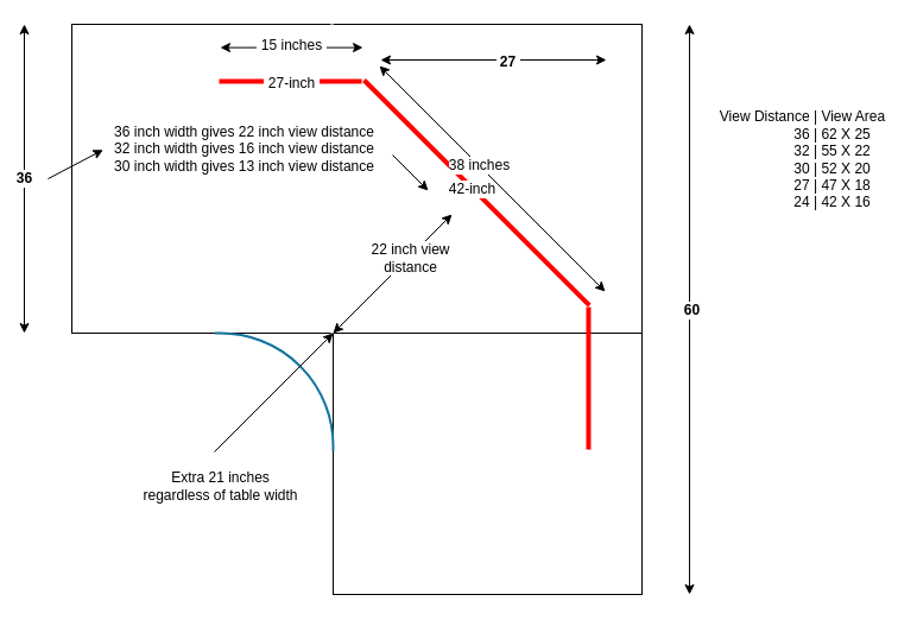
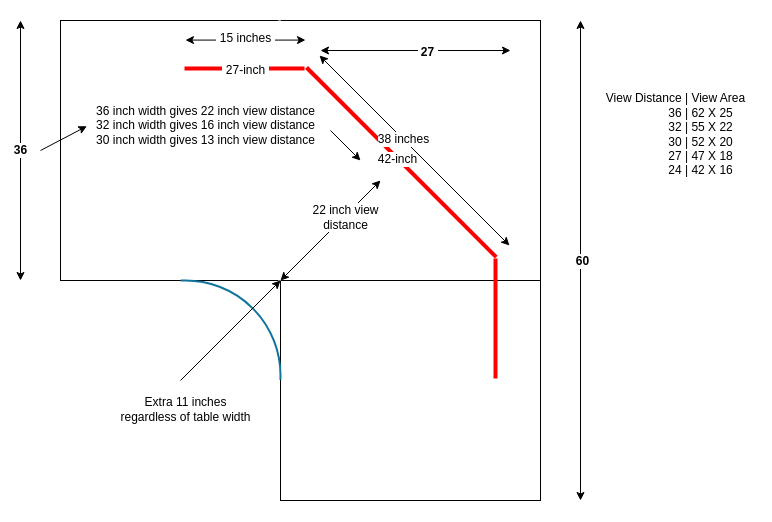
  <mxCell id="0" />
  <mxCell id="1" parent="0" />
  <mxCell id="2" value="" style="rounded=0;whiteSpace=wrap;html=1;direction=south;" parent="1" vertex="1"><mxGeometry x="280" y="20" width="260" height="480" as="geometry" /></mxCell>
  <mxCell id="3" value="" style="rounded=0;whiteSpace=wrap;html=1;" parent="1" vertex="1"><mxGeometry x="60" y="20" width="480" height="260" as="geometry" /></mxCell>
  <mxCell id="4" value="" style="verticalLabelPosition=bottom;verticalAlign=top;html=1;shape=mxgraph.basic.arc;strokeColor=#10739E;strokeWidth=2;startAngle=0.992;endAngle=0.257;" parent="1" vertex="1"><mxGeometry x="90" y="280" width="190" height="190" as="geometry" /></mxCell>
  <mxCell id="5" value="" style="endArrow=none;html=1;entryX=0.393;entryY=0.001;entryDx=0;entryDy=0;entryPerimeter=0;strokeWidth=4;strokeColor=#FF0000;" parent="1" edge="1"><mxGeometry width="50" height="50" relative="1" as="geometry"><mxPoint x="306" y="67" as="sourcePoint" /><mxPoint x="495.74" y="256.64" as="targetPoint" /></mxGeometry></mxCell>
  <mxCell id="6" value="42-inch" style="text;html=1;align=center;verticalAlign=middle;resizable=0;points=[];;labelBackgroundColor=#ffffff;" parent="5" vertex="1" connectable="0"><mxGeometry x="0.16" y="1" relative="1" as="geometry"><mxPoint x="-20.93" y="-18.57" as="offset" /></mxGeometry></mxCell>
  <mxCell id="7" value="" style="endArrow=none;html=1;strokeColor=#FF0000;strokeWidth=4;" parent="1" edge="1"><mxGeometry width="50" height="50" relative="1" as="geometry"><mxPoint x="495" y="258" as="sourcePoint" /><mxPoint x="495" y="378" as="targetPoint" /></mxGeometry></mxCell>
  <mxCell id="8" value="" style="endArrow=none;html=1;strokeColor=#FFFFFF;strokeWidth=3;" parent="1" edge="1"><mxGeometry width="50" height="50" relative="1" as="geometry"><mxPoint x="279" y="280" as="sourcePoint" /><mxPoint x="279" y="20" as="targetPoint" /></mxGeometry></mxCell>
  <mxCell id="9" value="" style="endArrow=none;html=1;strokeColor=#FF0000;strokeWidth=4;" parent="1" edge="1"><mxGeometry width="50" height="50" relative="1" as="geometry"><mxPoint x="184" y="68" as="sourcePoint" /><mxPoint x="304" y="68" as="targetPoint" /></mxGeometry></mxCell>
  <mxCell id="10" value="&amp;nbsp;27-inch&amp;nbsp;" style="text;html=1;align=center;verticalAlign=middle;resizable=0;points=[];;labelBackgroundColor=#ffffff;" parent="9" vertex="1" connectable="0"><mxGeometry x="0.217" y="-1" relative="1" as="geometry"><mxPoint x="-13" as="offset" /></mxGeometry></mxCell>
  <mxCell id="11" value="" style="endArrow=classic;startArrow=classic;html=1;strokeColor=#000000;strokeWidth=1;" parent="1" edge="1"><mxGeometry width="50" height="50" relative="1" as="geometry"><mxPoint x="280" y="280" as="sourcePoint" /><mxPoint x="380" y="180" as="targetPoint" /></mxGeometry></mxCell>
  <mxCell id="12" value="22 inch view &lt;br&gt;distance" style="text;html=1;align=center;verticalAlign=middle;resizable=0;points=[];;labelBackgroundColor=#ffffff;" parent="11" vertex="1" connectable="0"><mxGeometry x="0.271" relative="1" as="geometry"><mxPoint x="1" as="offset" /></mxGeometry></mxCell>
  <mxCell id="13" value="36 inch width gives 22 inch view distance&lt;br&gt;32 inch width gives 16 inch view distance&lt;br&gt;30 inch width gives 13 inch view distance" style="text;html=1;align=center;verticalAlign=middle;resizable=0;points=[];;autosize=1;" parent="1" vertex="1"><mxGeometry x="90" y="100" width="230" height="50" as="geometry" /></mxCell>
  <mxCell id="14" value="" style="endArrow=classic;startArrow=classic;html=1;strokeColor=#000000;strokeWidth=1;" parent="1" edge="1"><mxGeometry width="50" height="50" relative="1" as="geometry"><mxPoint x="580" y="500" as="sourcePoint" /><mxPoint x="580" y="20" as="targetPoint" /></mxGeometry></mxCell>
  <mxCell id="15" value="60" style="text;html=1;align=center;verticalAlign=middle;resizable=0;points=[];;labelBackgroundColor=#ffffff;fontStyle=1" parent="14" vertex="1" connectable="0"><mxGeometry x="0.206" y="-1" relative="1" as="geometry"><mxPoint y="49.17" as="offset" /></mxGeometry></mxCell>
  <mxCell id="16" value="" style="endArrow=classic;startArrow=classic;html=1;strokeColor=#000000;strokeWidth=1;" parent="1" edge="1"><mxGeometry width="50" height="50" relative="1" as="geometry"><mxPoint x="20" y="280" as="sourcePoint" /><mxPoint x="20" y="20" as="targetPoint" /></mxGeometry></mxCell>
  <mxCell id="17" value="&lt;b&gt;36&lt;/b&gt;" style="text;html=1;align=center;verticalAlign=middle;resizable=0;points=[];;labelBackgroundColor=#ffffff;" parent="16" vertex="1" connectable="0"><mxGeometry x="-0.164" y="1" relative="1" as="geometry"><mxPoint y="-21.67" as="offset" /></mxGeometry></mxCell>
  <mxCell id="18" value="View Distance | View Area&lt;br&gt;&amp;nbsp; &amp;nbsp; &amp;nbsp; &amp;nbsp; &amp;nbsp; &amp;nbsp; &amp;nbsp; &amp;nbsp;36 | 62 X 25&lt;br&gt;&amp;nbsp; &amp;nbsp; &amp;nbsp; &amp;nbsp; &amp;nbsp; &amp;nbsp; &amp;nbsp; &amp;nbsp;32 | 55 X 22&lt;br&gt;&amp;nbsp; &amp;nbsp; &amp;nbsp; &amp;nbsp; &amp;nbsp; &amp;nbsp; &amp;nbsp; &amp;nbsp;30 | 52 X 20&lt;br&gt;&amp;nbsp; &amp;nbsp; &amp;nbsp; &amp;nbsp; &amp;nbsp; &amp;nbsp; &amp;nbsp; &amp;nbsp;27 | 47 X 18&lt;br&gt;&amp;nbsp; &amp;nbsp; &amp;nbsp; &amp;nbsp; &amp;nbsp; &amp;nbsp; &amp;nbsp; &amp;nbsp; 24 | 42 X 16&amp;nbsp;" style="text;html=1;align=center;verticalAlign=middle;resizable=0;points=[];;autosize=1;" parent="1" vertex="1"><mxGeometry x="600" y="89" width="150" height="90" as="geometry" /></mxCell>
  <mxCell id="19" value="" style="endArrow=classic;startArrow=classic;html=1;strokeColor=#000000;strokeWidth=1;" parent="1" edge="1"><mxGeometry width="50" height="50" relative="1" as="geometry"><mxPoint x="185" y="39.58" as="sourcePoint" /><mxPoint x="305" y="39.58" as="targetPoint" /></mxGeometry></mxCell>
  <mxCell id="20" value="&amp;nbsp;15 inches&amp;nbsp;" style="text;html=1;align=center;verticalAlign=middle;resizable=0;points=[];;labelBackgroundColor=#ffffff;" parent="19" vertex="1" connectable="0"><mxGeometry x="0.141" y="3" relative="1" as="geometry"><mxPoint x="-8.33" y="0.42" as="offset" /></mxGeometry></mxCell>
  <mxCell id="21" value="" style="endArrow=classic;startArrow=classic;html=1;strokeColor=#000000;strokeWidth=1;" parent="1" edge="1"><mxGeometry width="50" height="50" relative="1" as="geometry"><mxPoint x="319" y="55" as="sourcePoint" /><mxPoint x="509" y="245" as="targetPoint" /></mxGeometry></mxCell>
  <mxCell id="22" value="38 inches" style="text;html=1;align=center;verticalAlign=middle;resizable=0;points=[];;labelBackgroundColor=#ffffff;" parent="21" vertex="1" connectable="0"><mxGeometry x="-0.124" relative="1" as="geometry"><mxPoint as="offset" /></mxGeometry></mxCell>
  <mxCell id="23" value="" style="endArrow=classic;startArrow=classic;html=1;strokeColor=#000000;strokeWidth=1;" parent="1" edge="1"><mxGeometry width="50" height="50" relative="1" as="geometry"><mxPoint x="320" y="50" as="sourcePoint" /><mxPoint x="510" y="50" as="targetPoint" /></mxGeometry></mxCell>
  <mxCell id="24" value="&lt;b&gt;&amp;nbsp;27&amp;nbsp;&lt;/b&gt;" style="text;html=1;align=center;verticalAlign=middle;resizable=0;points=[];;labelBackgroundColor=#ffffff;" parent="23" vertex="1" connectable="0"><mxGeometry x="0.115" y="-1" relative="1" as="geometry"><mxPoint as="offset" /></mxGeometry></mxCell>
  <mxCell id="25" value="" style="endArrow=classic;html=1;strokeColor=#000000;strokeWidth=1;entryX=-0.016;entryY=0.514;entryDx=0;entryDy=0;entryPerimeter=0;" parent="1" target="13" edge="1"><mxGeometry width="50" height="50" relative="1" as="geometry"><mxPoint x="40" y="150" as="sourcePoint" /><mxPoint x="90" y="100" as="targetPoint" /></mxGeometry></mxCell>
  <mxCell id="26" value="" style="endArrow=classic;html=1;strokeColor=#000000;strokeWidth=1;" parent="1" edge="1"><mxGeometry width="50" height="50" relative="1" as="geometry"><mxPoint x="330" y="130" as="sourcePoint" /><mxPoint x="360" y="160" as="targetPoint" /></mxGeometry></mxCell>
  <mxCell id="27" value="" style="endArrow=classic;html=1;strokeColor=#000000;strokeWidth=1;" parent="1" edge="1"><mxGeometry width="50" height="50" relative="1" as="geometry"><mxPoint x="180" y="380" as="sourcePoint" /><mxPoint x="280" y="280" as="targetPoint" /></mxGeometry></mxCell>
- <mxCell id="28" value="Extra 21 inches&lt;br&gt;regardless of table width" style="text;html=1;align=center;verticalAlign=middle;resizable=0;points=[];;autosize=1;" parent="1" vertex="1"><mxGeometry x="110" y="394" width="150" height="30" as="geometry" /></mxCell>
+ <mxCell id="28" value="Extra 11 inches&lt;br&gt;regardless of table width" style="text;html=1;align=center;verticalAlign=middle;resizable=0;points=[];;autosize=1;" parent="1" vertex="1"><mxGeometry x="110" y="394" width="150" height="30" as="geometry" /></mxCell>
